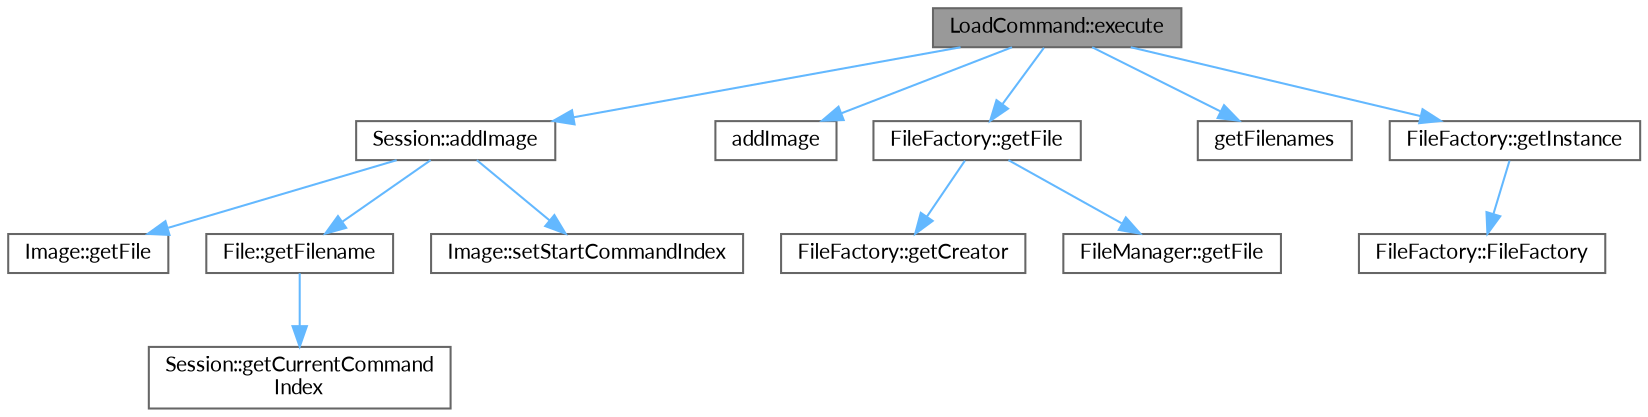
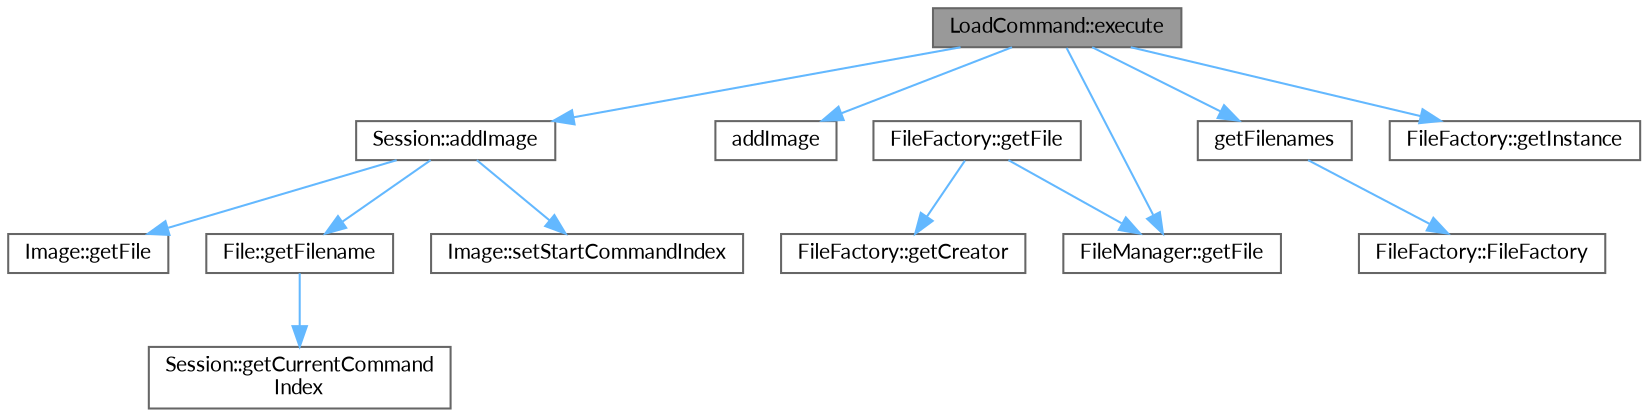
  digraph {
    fontname=Lato
    rankdir=TB
    node [color=grey40 fillcolor=white fontname=Lato fontsize=10 shape=box style=filled]
    edge [color=steelblue1 fontname=Lato fontsize=10 labelfontname=Helvetica labelfontsize=10 style=solid]
    n1 [color=gray40 fillcolor=grey60 fontcolor=black height=0.2 label="LoadCommand::execute" width=0.4]
    n2 [height=0.2 label="Session::addImage" width=0.4]
    n3 [height=0.2 label=addImage width=0.4]
    n4 [height=0.2 label="FileFactory::getFile" width=0.4]
    n5 [height=0.2 label=getFilenames width=0.4]
    n6 [height=0.2 label="FileFactory::getInstance" width=0.4]
    n7 [height=0.2 label="Image::getFile" width=0.4]
    n8 [height=0.2 label="File::getFilename" width=0.4]
    n9 [height=0.2 label="Image::setStartCommandIndex" width=0.4]
    n10 [height=0.2 label="FileManager::getFile" width=0.4]
    n11 [height=0.2 label="FileFactory::getCreator" width=0.4]
    n12 [height=0.2 label="FileFactory::FileFactory" width=0.4]
    n13 [height=0.2 label="Session::getCurrentCommand\lIndex" width=0.4]
    n1 -> n2
    n1 -> n3
-   n1 -> n4
+   n1 -> n10
    n1 -> n5
    n1 -> n6
    n2 -> n7
    n2 -> n8
    n2 -> n9
    n4 -> n10
    n4 -> n11
-   n6 -> n12
+   n5 -> n12
    n8 -> n13
  }
